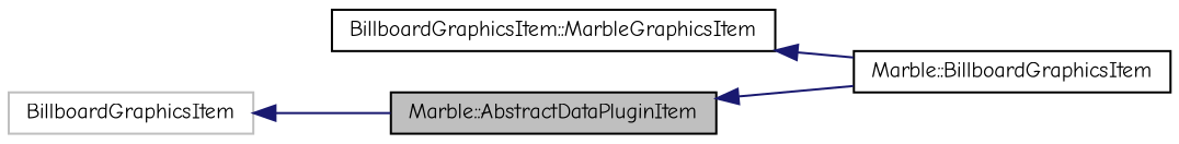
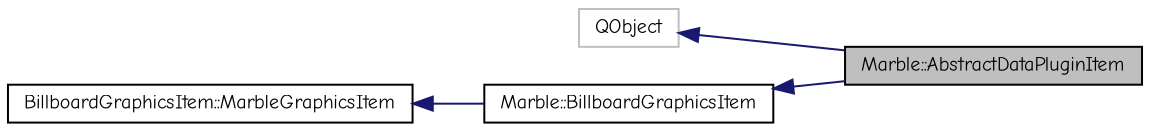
  digraph {
    fontname="Comic Neue"
    rankdir=LR
    node [color=black fillcolor=white fontname="Comic Neue" fontsize=10 shape=record style=filled]
    edge [color=midnightblue dir=back fontname="Comic Neue" fontsize=10 labelfontname=Helvetica labelfontsize=10 style=solid]
    n1 [fillcolor=grey75 fontcolor=black height=0.2 label="Marble::AbstractDataPluginItem" width=0.4]
-   n2 [color=grey75 height=0.2 label=BillboardGraphicsItem width=0.4]
+   n2 [color=grey75 height=0.2 label=QObject width=0.4]
    n3 [height=0.2 label="Marble::BillboardGraphicsItem" width=0.4]
    n4 [height=0.2 label="BillboardGraphicsItem::MarbleGraphicsItem" width=0.4]
    n2 -> n1
-   n1 -> n3
+   n3 -> n1
    n4 -> n3
  }
